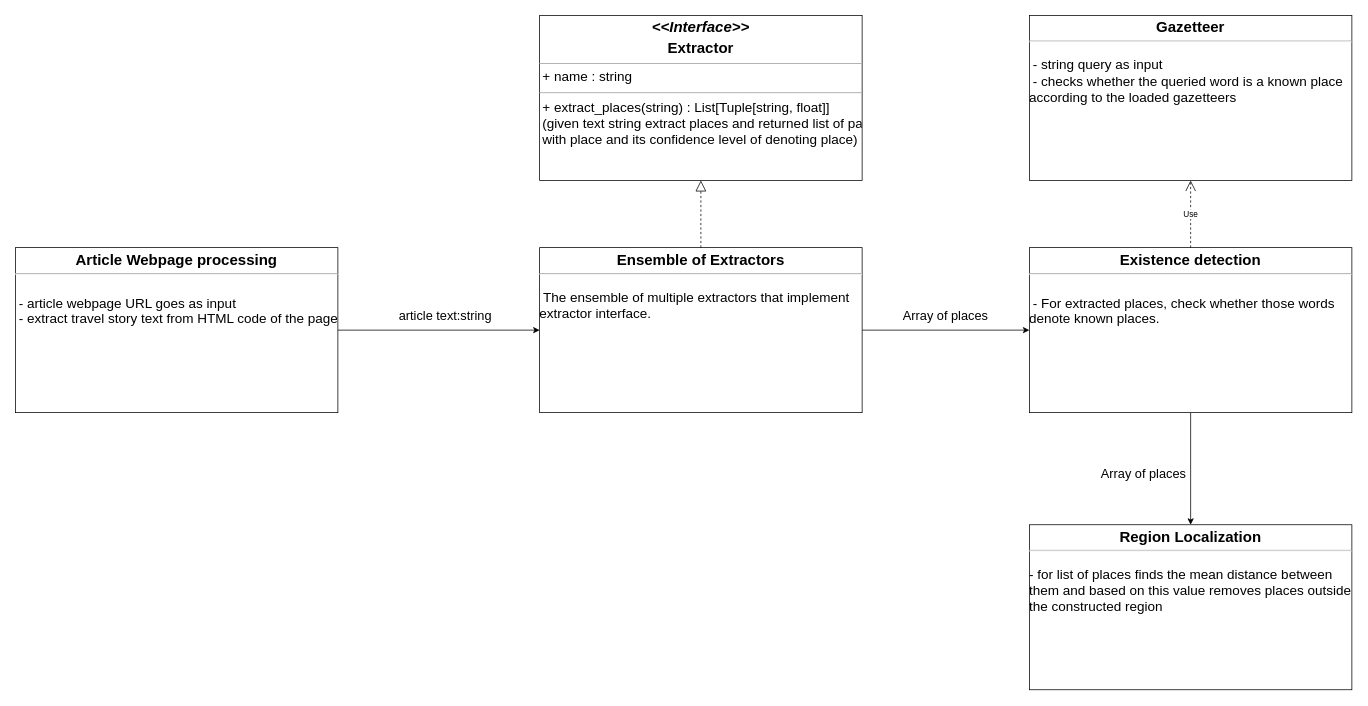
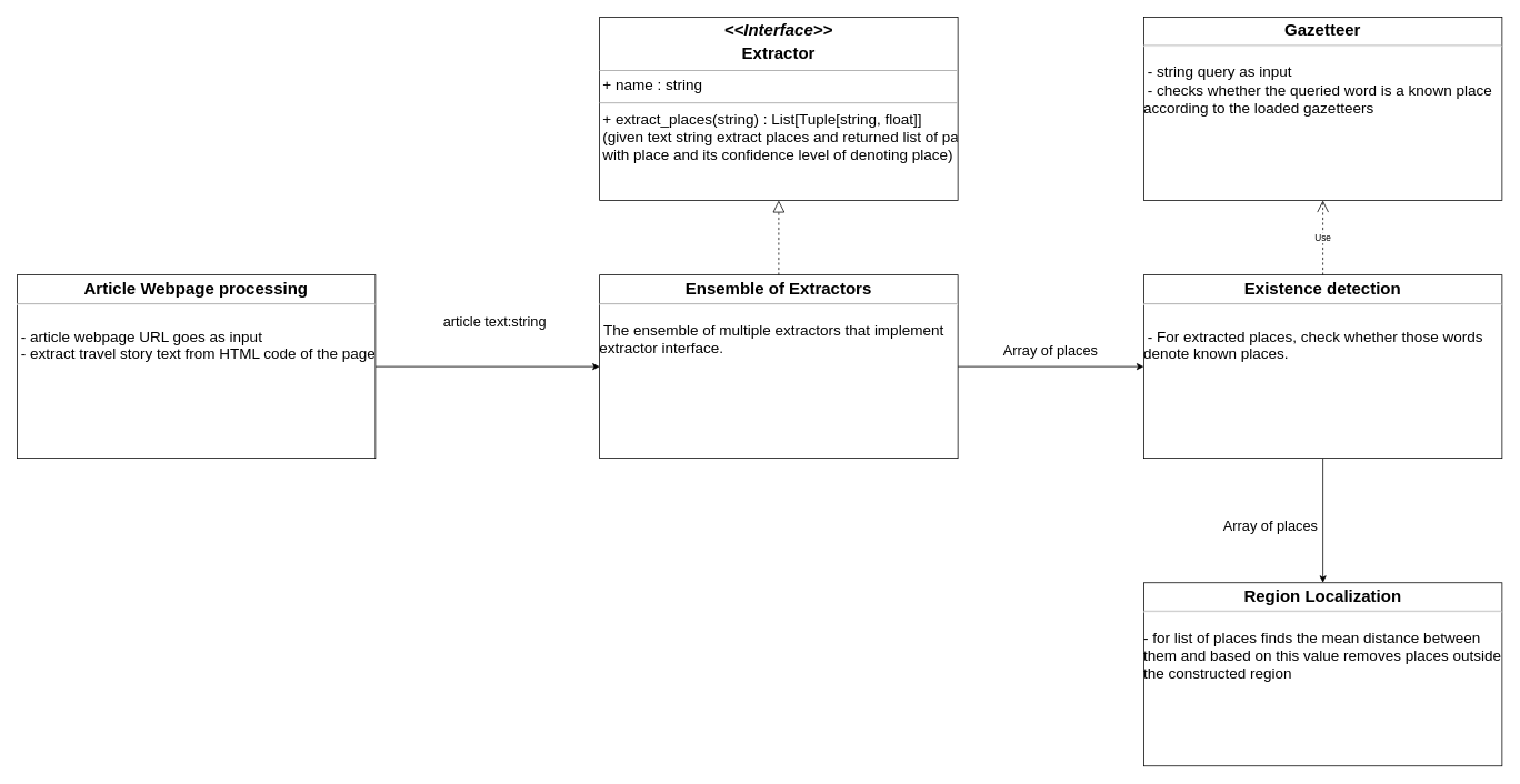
  <mxCell id="0" />
  <mxCell id="1" parent="0" />
- <mxCell id="2" value="&lt;font style=&quot;font-size: 17px&quot;&gt;article text:str&lt;/font&gt;&lt;font style=&quot;font-size: 17px&quot;&gt;ing&lt;/font&gt;" style="text;html=1;align=center;verticalAlign=middle;resizable=0;points=[];autosize=1;" parent="1" vertex="1"><mxGeometry x="526" y="412" width="133" height="20" as="geometry" /></mxCell>
+ <mxCell id="2" value="&lt;font style=&quot;font-size: 17px&quot;&gt;article text:str&lt;/font&gt;&lt;font style=&quot;font-size: 17px&quot;&gt;ing&lt;/font&gt;" style="text;html=1;align=center;verticalAlign=middle;resizable=0;points=[];autosize=1;" parent="1" vertex="1"><mxGeometry x="526" y="377" width="133" height="20" as="geometry" /></mxCell>
  <mxCell id="3" style="edgeStyle=orthogonalEdgeStyle;rounded=0;orthogonalLoop=1;jettySize=auto;html=1;" edge="1" parent="1" source="4" target="13"><mxGeometry relative="1" as="geometry" /></mxCell>
  <mxCell id="4" value="&lt;p style=&quot;margin: 4px 0px 0px ; text-align: center&quot;&gt;&lt;font size=&quot;1&quot;&gt;&lt;b&gt;&lt;font style=&quot;font-size: 20px&quot;&gt;Article Webpage processing&lt;/font&gt;&lt;/b&gt;&lt;/font&gt;&lt;/p&gt;&lt;hr&gt;&lt;div style=&quot;font-size: 18px&quot;&gt;&lt;font style=&quot;font-size: 18px&quot;&gt;&lt;br&gt;&lt;/font&gt;&lt;/div&gt;&lt;div style=&quot;font-size: 18px&quot;&gt;&lt;font style=&quot;font-size: 18px&quot;&gt;&amp;nbsp;&lt;font style=&quot;font-size: 18px&quot;&gt;- article webpage URL goes as input&lt;/font&gt;&lt;/font&gt;&lt;/div&gt;&lt;div style=&quot;font-size: 18px&quot;&gt;&lt;font style=&quot;font-size: 18px&quot;&gt;&amp;nbsp;- extract travel story text from HTML code of the page&lt;/font&gt;&lt;/div&gt;" style="verticalAlign=top;align=left;overflow=fill;fontSize=12;fontFamily=Helvetica;html=1;" parent="1" vertex="1"><mxGeometry x="20" y="329.5" width="430" height="220" as="geometry" /></mxCell>
  <mxCell id="5" value="&lt;p style=&quot;margin: 4px 0px 0px ; text-align: center ; font-size: 15px&quot;&gt;&lt;font style=&quot;font-size: 15px&quot; size=&quot;1&quot;&gt;&lt;b style=&quot;font-size: 20px&quot;&gt;&lt;i&gt;&amp;lt;&amp;lt;Interface&amp;gt;&amp;gt;&lt;/i&gt;&lt;/b&gt;&lt;/font&gt;&lt;/p&gt;&lt;p style=&quot;margin: 4px 0px 0px ; text-align: center ; font-size: 15px&quot;&gt;&lt;font style=&quot;font-size: 15px&quot; size=&quot;1&quot;&gt;&lt;b style=&quot;font-size: 20px&quot;&gt;Extractor&lt;/b&gt;&lt;/font&gt;&lt;/p&gt;&lt;hr style=&quot;font-size: 15px&quot; size=&quot;1&quot;&gt;&lt;p style=&quot;margin: 0px 0px 0px 4px ; font-size: 18px&quot;&gt;&lt;font style=&quot;font-size: 18px&quot;&gt;+ name : string&lt;br&gt;&lt;/font&gt;&lt;/p&gt;&lt;hr style=&quot;font-size: 18px&quot; size=&quot;1&quot;&gt;&lt;p style=&quot;margin: 0px 0px 0px 4px ; font-size: 18px&quot;&gt;&lt;font style=&quot;font-size: 18px&quot;&gt;+ extract_places(string) : List[Tuple[string, float]]&lt;/font&gt;&lt;/p&gt;&lt;p style=&quot;margin: 0px 0px 0px 4px ; font-size: 18px&quot;&gt;&lt;font style=&quot;font-size: 18px&quot;&gt;(given text string extract places and returned list of pairs,&lt;/font&gt;&lt;/p&gt;&lt;p style=&quot;margin: 0px 0px 0px 4px ; font-size: 18px&quot;&gt;&lt;font style=&quot;font-size: 18px&quot;&gt;&lt;font style=&quot;font-size: 18px&quot;&gt; with place and its confidence level of denoting place)&lt;/font&gt;&lt;br&gt;&lt;/font&gt;&lt;/p&gt;&lt;p style=&quot;margin: 0px 0px 0px 4px ; font-size: 15px&quot;&gt;&lt;font style=&quot;font-size: 15px&quot;&gt;&lt;br&gt;&lt;/font&gt;&lt;/p&gt;&lt;p style=&quot;margin: 0px 0px 0px 4px ; font-size: 15px&quot;&gt;&lt;font style=&quot;font-size: 15px&quot;&gt;&lt;br&gt;&lt;/font&gt;&lt;/p&gt;&lt;p style=&quot;margin: 0px 0px 0px 4px ; font-size: 15px&quot;&gt;&lt;font style=&quot;font-size: 15px&quot;&gt;&lt;br&gt;&lt;/font&gt;&lt;/p&gt;" style="verticalAlign=top;align=left;overflow=fill;fontSize=12;fontFamily=Helvetica;html=1;" parent="1" vertex="1"><mxGeometry x="719" y="20" width="430" height="220" as="geometry" /></mxCell>
  <mxCell id="6" value="&lt;p style=&quot;margin: 4px 0px 0px ; text-align: center ; font-size: 20px&quot;&gt;&lt;b&gt;&lt;font style=&quot;font-size: 20px&quot;&gt;Gazetteer&lt;br&gt;&lt;/font&gt;&lt;/b&gt;&lt;/p&gt;&lt;hr&gt;&lt;div&gt;&lt;br&gt;&lt;/div&gt;&lt;div style=&quot;font-size: 18px&quot;&gt;&amp;nbsp;&lt;font style=&quot;font-size: 18px&quot;&gt;- string query as input&lt;/font&gt;&lt;/div&gt;&lt;div style=&quot;font-size: 18px&quot;&gt;&lt;font style=&quot;font-size: 18px&quot;&gt;&amp;nbsp;- checks whether the queried word is a known place&lt;/font&gt;&lt;/div&gt;&lt;div style=&quot;font-size: 18px&quot;&gt;&lt;font style=&quot;font-size: 18px&quot;&gt;&lt;font style=&quot;font-size: 18px&quot;&gt;according to the loaded gazetteers&lt;/font&gt;&lt;br&gt;&lt;/font&gt;&lt;/div&gt;" style="verticalAlign=top;align=left;overflow=fill;fontSize=12;fontFamily=Helvetica;html=1;" parent="1" vertex="1"><mxGeometry x="1372" y="20" width="430" height="220" as="geometry" /></mxCell>
  <mxCell id="7" style="edgeStyle=orthogonalEdgeStyle;rounded=0;orthogonalLoop=1;jettySize=auto;html=1;exitX=0.5;exitY=1;exitDx=0;exitDy=0;" edge="1" parent="1"><mxGeometry relative="1" as="geometry"><mxPoint x="974" y="485" as="sourcePoint" /><mxPoint x="974" y="485" as="targetPoint" /></mxGeometry></mxCell>
  <mxCell id="8" value="&lt;p style=&quot;margin: 4px 0px 0px ; text-align: center&quot;&gt;&lt;b&gt;&lt;font style=&quot;font-size: 17px&quot;&gt;&lt;font style=&quot;font-size: 20px&quot;&gt;Region Localization&lt;/font&gt; &lt;br&gt;&lt;/font&gt;&lt;/b&gt;&lt;/p&gt;&lt;hr&gt;&lt;div&gt;&lt;br&gt;&lt;/div&gt;&lt;div style=&quot;font-size: 18px&quot;&gt;&lt;font style=&quot;font-size: 18px&quot;&gt;- for list of places finds the mean distance between&lt;/font&gt;&lt;/div&gt;&lt;div style=&quot;font-size: 18px&quot;&gt;&lt;font style=&quot;font-size: 18px&quot;&gt;them and based on this value removes places outside&lt;/font&gt;&lt;/div&gt;&lt;div style=&quot;font-size: 18px&quot;&gt;&lt;font style=&quot;font-size: 18px&quot;&gt;the constructed region&lt;/font&gt;&lt;/div&gt;" style="verticalAlign=top;align=left;overflow=fill;fontSize=12;fontFamily=Helvetica;html=1;" vertex="1" parent="1"><mxGeometry x="1372" y="699" width="430" height="220" as="geometry" /></mxCell>
  <mxCell id="9" style="edgeStyle=orthogonalEdgeStyle;rounded=0;orthogonalLoop=1;jettySize=auto;html=1;entryX=0.5;entryY=0;entryDx=0;entryDy=0;" edge="1" parent="1" source="10" target="8"><mxGeometry relative="1" as="geometry" /></mxCell>
  <mxCell id="10" value="&lt;p style=&quot;margin: 4px 0px 0px ; text-align: center&quot;&gt;&lt;b&gt;&lt;font style=&quot;font-size: 16px&quot;&gt;&lt;font style=&quot;font-size: 20px&quot;&gt;Existence detection&lt;/font&gt;&lt;br&gt;&lt;/font&gt;&lt;/b&gt;&lt;/p&gt;&lt;hr&gt;&lt;div style=&quot;font-size: 18px&quot;&gt;&lt;font style=&quot;font-size: 18px&quot;&gt;&lt;br&gt;&lt;/font&gt;&lt;/div&gt;&lt;div style=&quot;font-size: 18px&quot;&gt;&lt;font style=&quot;font-size: 18px&quot;&gt;&amp;nbsp;&lt;font style=&quot;font-size: 18px&quot;&gt;- For extracted places, check whether those words&lt;/font&gt;&lt;/font&gt;&lt;/div&gt;&lt;div style=&quot;font-size: 18px&quot;&gt;&lt;font style=&quot;font-size: 18px&quot;&gt;&lt;font style=&quot;font-size: 18px&quot;&gt; denote known places.&lt;/font&gt;&lt;br&gt;&lt;br&gt;&lt;/font&gt;&lt;/div&gt;" style="verticalAlign=top;align=left;overflow=fill;fontSize=12;fontFamily=Helvetica;html=1;" vertex="1" parent="1"><mxGeometry x="1372" y="329.5" width="430" height="220" as="geometry" /></mxCell>
  <mxCell id="11" value="Use" style="endArrow=open;endSize=12;dashed=1;html=1;entryX=0.5;entryY=1;entryDx=0;entryDy=0;exitX=0.5;exitY=0;exitDx=0;exitDy=0;" edge="1" parent="1" source="10" target="6"><mxGeometry width="160" relative="1" as="geometry"><mxPoint x="917" y="630" as="sourcePoint" /><mxPoint x="1077" y="630" as="targetPoint" /></mxGeometry></mxCell>
  <mxCell id="12" style="edgeStyle=orthogonalEdgeStyle;rounded=0;orthogonalLoop=1;jettySize=auto;html=1;entryX=0;entryY=0.5;entryDx=0;entryDy=0;" edge="1" parent="1" source="13" target="10"><mxGeometry relative="1" as="geometry" /></mxCell>
  <mxCell id="13" value="&lt;p style=&quot;margin: 4px 0px 0px ; text-align: center&quot;&gt;&lt;font size=&quot;1&quot;&gt;&lt;b&gt;&lt;font style=&quot;font-size: 20px&quot;&gt;Ensemble of Extractors&lt;/font&gt;&lt;/b&gt;&lt;/font&gt;&lt;/p&gt;&lt;hr&gt;&lt;div&gt;&lt;br&gt;&lt;/div&gt;&lt;div style=&quot;font-size: 18px&quot;&gt;&amp;nbsp;&lt;font style=&quot;font-size: 18px&quot;&gt;The ensemble of multiple extractors that implement&lt;/font&gt;&lt;/div&gt;&lt;div style=&quot;font-size: 18px&quot;&gt;&lt;font style=&quot;font-size: 18px&quot;&gt;&lt;font style=&quot;font-size: 18px&quot;&gt;extractor interface.&lt;/font&gt;&lt;br&gt;&lt;/font&gt;&lt;/div&gt;" style="verticalAlign=top;align=left;overflow=fill;fontSize=12;fontFamily=Helvetica;html=1;" vertex="1" parent="1"><mxGeometry x="719" y="329.5" width="430" height="220" as="geometry" /></mxCell>
  <mxCell id="14" value="" style="endArrow=block;dashed=1;endFill=0;endSize=12;html=1;entryX=0.5;entryY=1;entryDx=0;entryDy=0;exitX=0.5;exitY=0;exitDx=0;exitDy=0;" edge="1" parent="1" source="13" target="5"><mxGeometry width="160" relative="1" as="geometry"><mxPoint x="934" y="285" as="sourcePoint" /><mxPoint x="1072" y="713" as="targetPoint" /></mxGeometry></mxCell>
  <mxCell id="15" value="&lt;font style=&quot;font-size: 17px&quot;&gt;Array of places&lt;/font&gt;" style="text;html=1;strokeColor=none;fillColor=none;align=center;verticalAlign=middle;whiteSpace=wrap;rounded=0;" vertex="1" parent="1"><mxGeometry x="1199" y="412" width="123" height="20" as="geometry" /></mxCell>
  <mxCell id="16" value="&lt;font style=&quot;font-size: 17px&quot;&gt;Array of places&lt;/font&gt;" style="text;html=1;strokeColor=none;fillColor=none;align=center;verticalAlign=middle;whiteSpace=wrap;rounded=0;" vertex="1" parent="1"><mxGeometry x="1463" y="622" width="123" height="20" as="geometry" /></mxCell>
